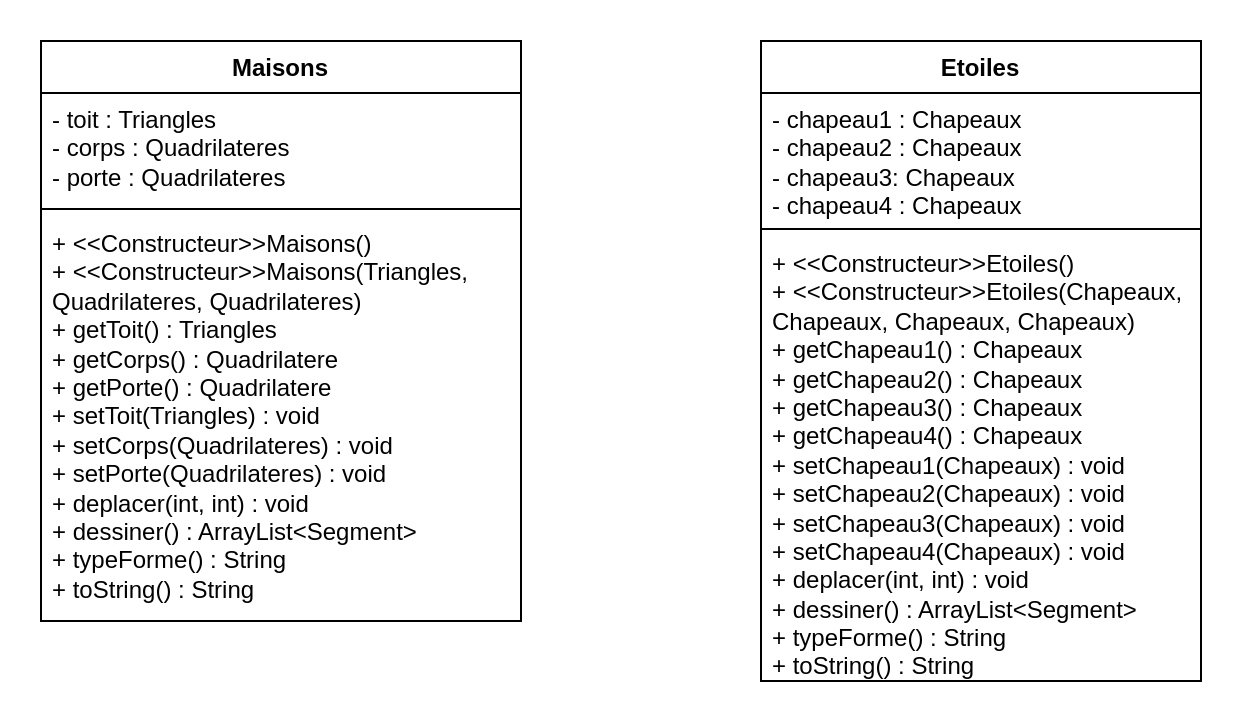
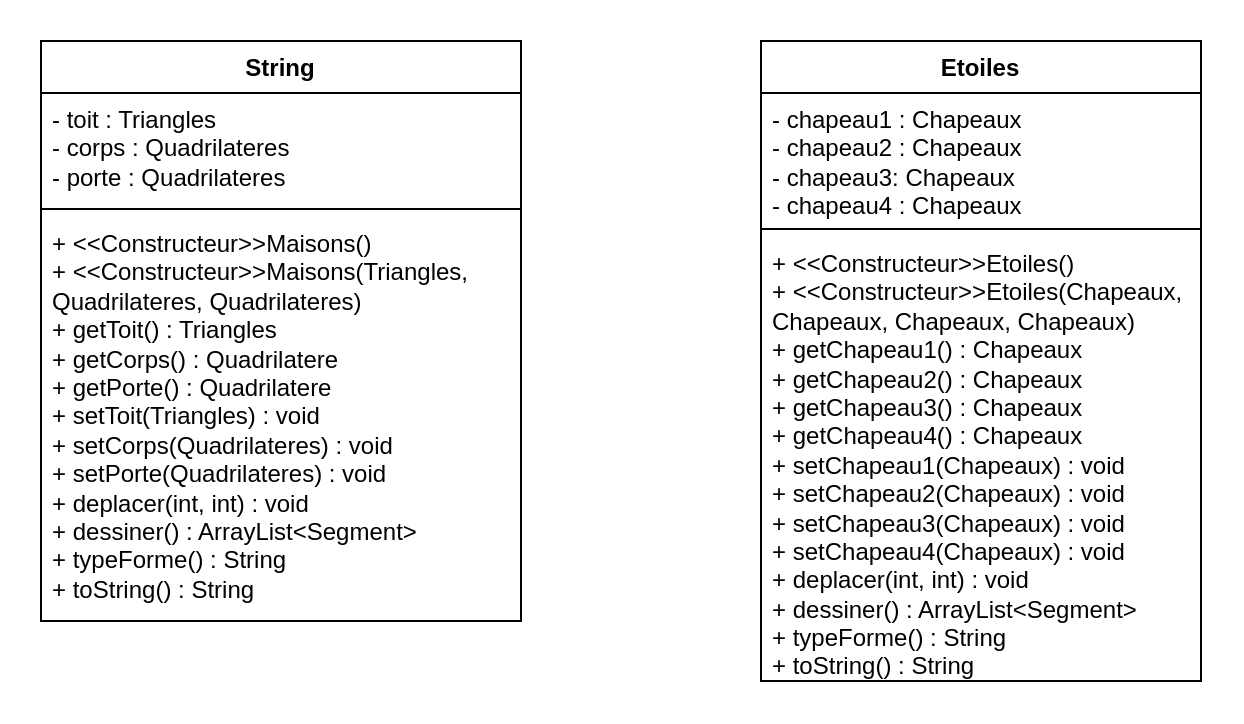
  <mxCell id="0" />
  <mxCell id="1" parent="0" />
  <mxCell id="2" value="Etoiles" style="swimlane;fontStyle=1;align=center;verticalAlign=top;childLayout=stackLayout;horizontal=1;startSize=26;horizontalStack=0;resizeParent=1;resizeParentMax=0;resizeLast=0;collapsible=1;marginBottom=0;whiteSpace=wrap;html=1;" vertex="1" parent="1"><mxGeometry x="380" y="20" width="220" height="320" as="geometry" /></mxCell>
  <mxCell id="3" value="&lt;div&gt;- chapeau1 : Chapeaux&lt;/div&gt;&lt;div&gt;- chapeau2 : Chapeaux&lt;/div&gt;&lt;div&gt;- chapeau3: Chapeaux&lt;/div&gt;&lt;div&gt;- chapeau4 : Chapeaux&lt;/div&gt;" style="text;strokeColor=none;fillColor=none;align=left;verticalAlign=top;spacingLeft=4;spacingRight=4;overflow=hidden;rotatable=0;points=[[0,0.5],[1,0.5]];portConstraint=eastwest;whiteSpace=wrap;html=1;" vertex="1" parent="2"><mxGeometry y="26" width="220" height="64" as="geometry" /></mxCell>
  <mxCell id="4" value="" style="line;strokeWidth=1;fillColor=none;align=left;verticalAlign=middle;spacingTop=-1;spacingLeft=3;spacingRight=3;rotatable=0;labelPosition=right;points=[];portConstraint=eastwest;strokeColor=inherit;" vertex="1" parent="2"><mxGeometry y="90" width="220" height="8" as="geometry" /></mxCell>
  <mxCell id="5" value="&lt;div&gt;+ &amp;lt;&amp;lt;Constructeur&amp;gt;&amp;gt;Etoiles()&lt;/div&gt;&lt;div&gt;+ &amp;lt;&amp;lt;Constructeur&amp;gt;&amp;gt;Etoiles(Chapeaux, Chapeaux, Chapeaux, Chapeaux)&lt;/div&gt;&lt;div&gt;+ getChapeau1() : Chapeaux&lt;/div&gt;&lt;div&gt;+ getChapeau2() : Chapeaux&lt;/div&gt;&lt;div&gt;+ getChapeau3() : Chapeaux&lt;/div&gt;&lt;div&gt;+ getChapeau4() : Chapeaux&lt;/div&gt;&lt;div&gt;+ setChapeau1(Chapeaux) : void&lt;/div&gt;&lt;div&gt;+ setChapeau2(Chapeaux) : void&lt;/div&gt;&lt;div&gt;+ setChapeau3(Chapeaux) : void&lt;/div&gt;&lt;div&gt;+ setChapeau4(Chapeaux) : void&lt;/div&gt;&lt;div&gt;+ deplacer(int, int) : void&lt;/div&gt;&lt;div&gt;&lt;div&gt;&lt;div&gt;+ dessiner() : ArrayList&amp;lt;Segment&amp;gt;&lt;/div&gt;&lt;div&gt;+ typeForme() : String&lt;/div&gt;+ toString() : String&lt;/div&gt;&lt;/div&gt;" style="text;strokeColor=none;fillColor=none;align=left;verticalAlign=top;spacingLeft=4;spacingRight=4;overflow=hidden;rotatable=0;points=[[0,0.5],[1,0.5]];portConstraint=eastwest;whiteSpace=wrap;html=1;" vertex="1" parent="2"><mxGeometry y="98" width="220" height="222" as="geometry" /></mxCell>
- <mxCell id="6" value="Maisons" style="swimlane;fontStyle=1;align=center;verticalAlign=top;childLayout=stackLayout;horizontal=1;startSize=26;horizontalStack=0;resizeParent=1;resizeParentMax=0;resizeLast=0;collapsible=1;marginBottom=0;whiteSpace=wrap;html=1;" vertex="1" parent="1"><mxGeometry x="20" y="20" width="240" height="290" as="geometry" /></mxCell>
+ <mxCell id="6" value="String" style="swimlane;fontStyle=1;align=center;verticalAlign=top;childLayout=stackLayout;horizontal=1;startSize=26;horizontalStack=0;resizeParent=1;resizeParentMax=0;resizeLast=0;collapsible=1;marginBottom=0;whiteSpace=wrap;html=1;" vertex="1" parent="1"><mxGeometry x="20" y="20" width="240" height="290" as="geometry" /></mxCell>
  <mxCell id="7" value="&lt;div&gt;- toit : Triangles&lt;/div&gt;&lt;div&gt;- corps : Quadrilateres&lt;/div&gt;&lt;div&gt;- porte : Quadrilateres&lt;br&gt;&lt;/div&gt;" style="text;strokeColor=none;fillColor=none;align=left;verticalAlign=top;spacingLeft=4;spacingRight=4;overflow=hidden;rotatable=0;points=[[0,0.5],[1,0.5]];portConstraint=eastwest;whiteSpace=wrap;html=1;" vertex="1" parent="6"><mxGeometry y="26" width="240" height="54" as="geometry" /></mxCell>
  <mxCell id="8" value="" style="line;strokeWidth=1;fillColor=none;align=left;verticalAlign=middle;spacingTop=-1;spacingLeft=3;spacingRight=3;rotatable=0;labelPosition=right;points=[];portConstraint=eastwest;strokeColor=inherit;" vertex="1" parent="6"><mxGeometry y="80" width="240" height="8" as="geometry" /></mxCell>
  <mxCell id="9" value="&lt;div&gt;+ &amp;lt;&amp;lt;Constructeur&amp;gt;&amp;gt;Maisons()&lt;/div&gt;&lt;div&gt;&lt;div&gt;+ &amp;lt;&amp;lt;Constructeur&amp;gt;&amp;gt;Maisons(Triangles, Quadrilateres, Quadrilateres)&lt;/div&gt;&lt;div&gt;+ getToit() : Triangles&lt;/div&gt;&lt;div&gt;+ getCorps() : Quadrilatere&lt;/div&gt;&lt;div&gt;+ getPorte() : Quadrilatere&lt;/div&gt;&lt;div&gt;+ setToit(Triangles) : void&lt;/div&gt;&lt;div&gt;+ setCorps(Quadrilateres) : void&lt;/div&gt;&lt;div&gt;+ setPorte(Quadrilateres) : void&lt;/div&gt;&lt;div&gt;+ deplacer(int, int) : void&lt;/div&gt;&lt;div&gt;+ dessiner() : ArrayList&amp;lt;Segment&amp;gt;&lt;/div&gt;&lt;div&gt;+ typeForme() : String&lt;/div&gt;&lt;div&gt;+ toString() : String&lt;br&gt;&lt;/div&gt;&lt;/div&gt;" style="text;strokeColor=none;fillColor=none;align=left;verticalAlign=top;spacingLeft=4;spacingRight=4;overflow=hidden;rotatable=0;points=[[0,0.5],[1,0.5]];portConstraint=eastwest;whiteSpace=wrap;html=1;" vertex="1" parent="6"><mxGeometry y="88" width="240" height="202" as="geometry" /></mxCell>
